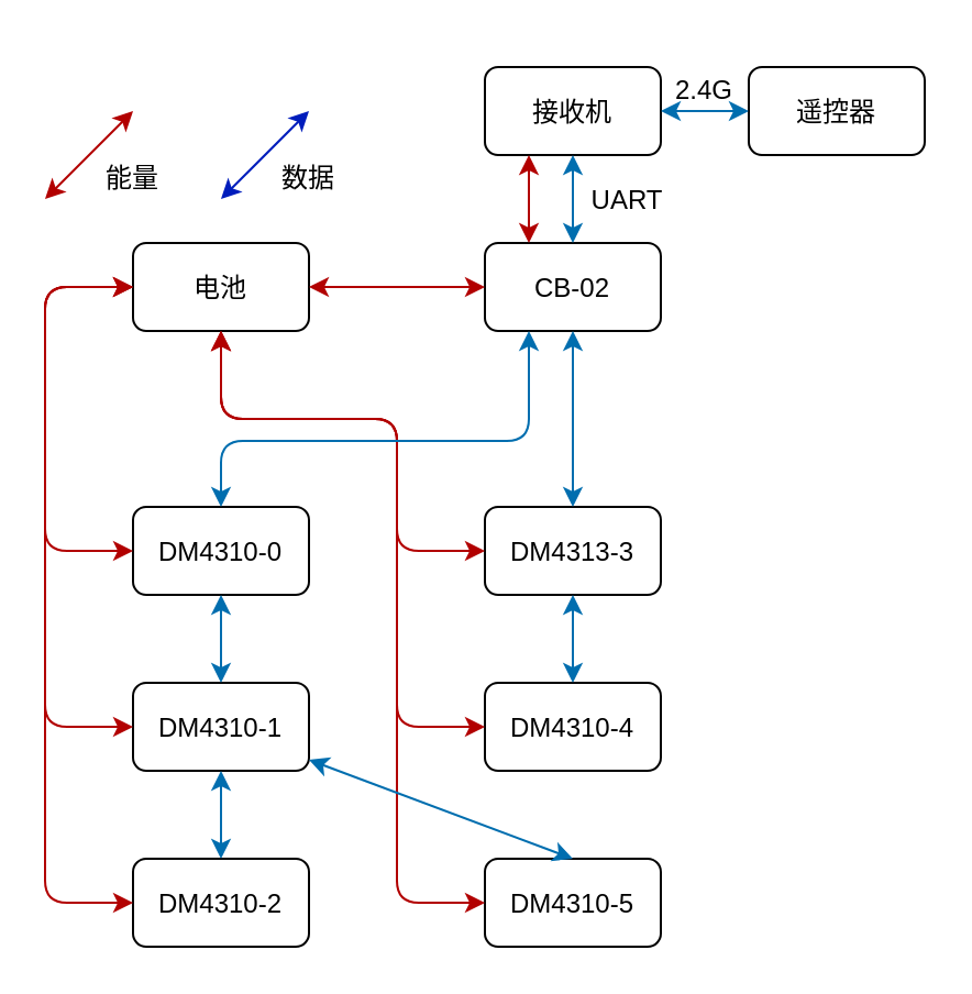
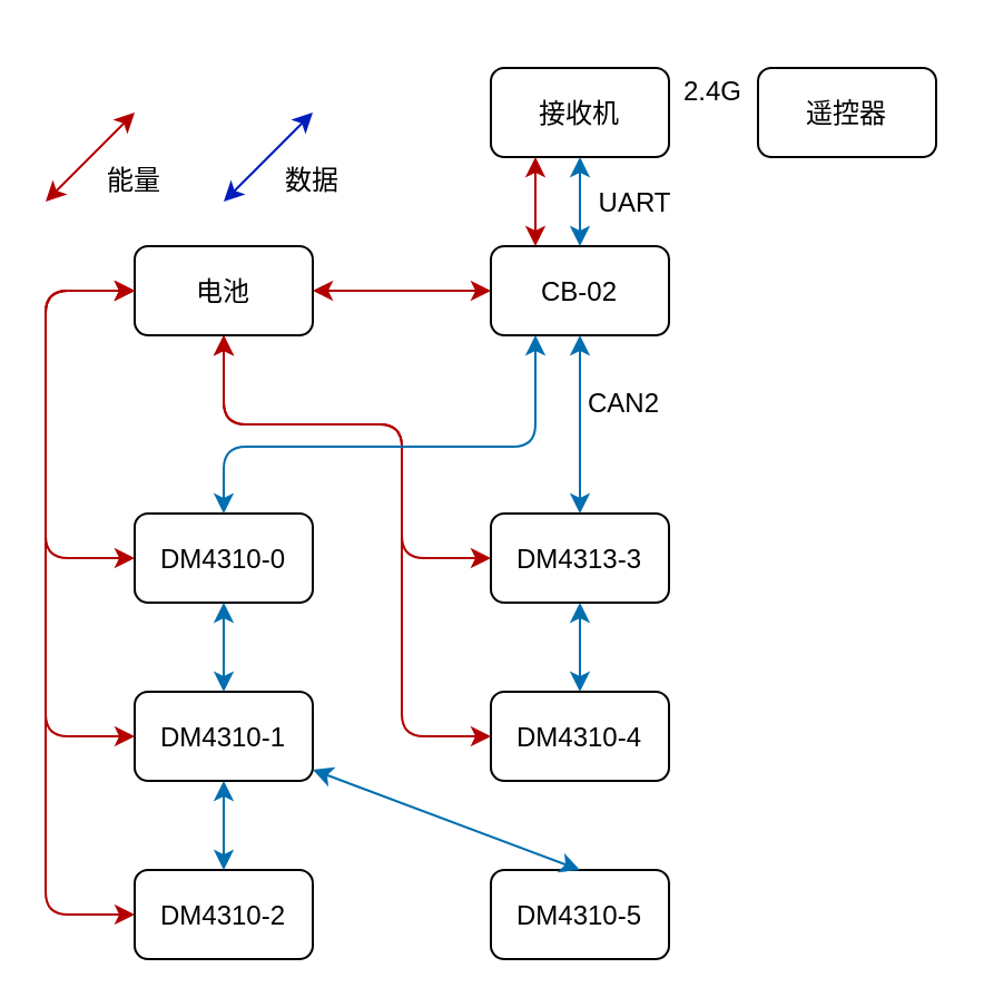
  <mxCell id="0" />
  <mxCell id="1" parent="0" />
  <mxCell id="2" value="CB-02" style="rounded=1;" parent="1" vertex="1"><mxGeometry x="220" y="110" width="80" height="40" as="geometry" /></mxCell>
  <mxCell id="3" value="电池" style="rounded=1;" parent="1" vertex="1"><mxGeometry x="60" y="110" width="80" height="40" as="geometry" /></mxCell>
  <mxCell id="4" value="接收机" style="rounded=1;" parent="1" vertex="1"><mxGeometry x="220" y="30" width="80" height="40" as="geometry" /></mxCell>
  <mxCell id="5" value="DM4310-1" style="rounded=1;" parent="1" vertex="1"><mxGeometry x="60" y="310" width="80" height="40" as="geometry" /></mxCell>
  <mxCell id="6" value="DM4310-0" style="rounded=1;" parent="1" vertex="1"><mxGeometry x="60" y="230" width="80" height="40" as="geometry" /></mxCell>
  <mxCell id="7" value="DM4310-2" style="rounded=1;" parent="1" vertex="1"><mxGeometry x="60" y="390" width="80" height="40" as="geometry" /></mxCell>
  <mxCell id="8" value="DM4310-4" style="rounded=1;" parent="1" vertex="1"><mxGeometry x="220" y="310" width="80" height="40" as="geometry" /></mxCell>
  <mxCell id="9" value="DM4313-3" style="rounded=1;" parent="1" vertex="1"><mxGeometry x="220" y="230" width="80" height="40" as="geometry" /></mxCell>
  <mxCell id="10" value="DM4310-5" style="rounded=1;" parent="1" vertex="1"><mxGeometry x="220" y="390" width="80" height="40" as="geometry" /></mxCell>
  <mxCell id="11" value="" style="endArrow=classic;startArrow=classic;exitX=0;exitY=0.5;exitDx=0;exitDy=0;fillColor=#e51400;strokeColor=#B20000;" parent="1" source="7" edge="1"><mxGeometry width="50" height="50" relative="1" as="geometry"><mxPoint x="10" y="180" as="sourcePoint" /><mxPoint x="60" y="130" as="targetPoint" /><Array as="points"><mxPoint x="20" y="410" /><mxPoint x="20" y="130" /></Array></mxGeometry></mxCell>
  <mxCell id="12" value="" style="endArrow=classic;startArrow=classic;entryX=0;entryY=0.5;entryDx=0;entryDy=0;exitX=0;exitY=0.5;exitDx=0;exitDy=0;fillColor=#e51400;strokeColor=#B20000;" parent="1" source="3" target="5" edge="1"><mxGeometry width="50" height="50" relative="1" as="geometry"><mxPoint x="80" y="260" as="sourcePoint" /><mxPoint x="130" y="210" as="targetPoint" /><Array as="points"><mxPoint x="20" y="130" /><mxPoint x="20" y="330" /></Array></mxGeometry></mxCell>
  <mxCell id="13" value="" style="endArrow=classic;startArrow=classic;entryX=0;entryY=0.5;entryDx=0;entryDy=0;exitX=0;exitY=0.5;exitDx=0;exitDy=0;fillColor=#e51400;strokeColor=#B20000;" parent="1" source="3" target="6" edge="1"><mxGeometry width="50" height="50" relative="1" as="geometry"><mxPoint x="80" y="260" as="sourcePoint" /><mxPoint x="130" y="210" as="targetPoint" /><Array as="points"><mxPoint x="20" y="130" /><mxPoint x="20" y="250" /></Array></mxGeometry></mxCell>
- <mxCell id="14" value="" style="endArrow=classic;startArrow=classic;entryX=0.5;entryY=1;entryDx=0;entryDy=0;exitX=0;exitY=0.5;exitDx=0;exitDy=0;fillColor=#e51400;strokeColor=#B20000;" parent="1" source="10" target="3" edge="1"><mxGeometry width="50" height="50" relative="1" as="geometry"><mxPoint x="130" y="260" as="sourcePoint" /><mxPoint x="180" y="210" as="targetPoint" /><Array as="points"><mxPoint x="180" y="410" /><mxPoint x="180" y="190" /><mxPoint x="100" y="190" /></Array></mxGeometry></mxCell>
  <mxCell id="15" value="" style="endArrow=classic;startArrow=classic;entryX=0;entryY=0.5;entryDx=0;entryDy=0;exitX=0.5;exitY=1;exitDx=0;exitDy=0;fillColor=#e51400;strokeColor=#B20000;" parent="1" source="3" target="8" edge="1"><mxGeometry width="50" height="50" relative="1" as="geometry"><mxPoint x="130" y="260" as="sourcePoint" /><mxPoint x="180" y="210" as="targetPoint" /><Array as="points"><mxPoint x="100" y="190" /><mxPoint x="180" y="190" /><mxPoint x="180" y="330" /></Array></mxGeometry></mxCell>
  <mxCell id="16" value="" style="endArrow=classic;startArrow=classic;entryX=0;entryY=0.5;entryDx=0;entryDy=0;exitX=0.5;exitY=1;exitDx=0;exitDy=0;fillColor=#e51400;strokeColor=#B20000;" parent="1" source="3" target="9" edge="1"><mxGeometry width="50" height="50" relative="1" as="geometry"><mxPoint x="130" y="260" as="sourcePoint" /><mxPoint x="180" y="210" as="targetPoint" /><Array as="points"><mxPoint x="100" y="190" /><mxPoint x="180" y="190" /><mxPoint x="180" y="250" /></Array></mxGeometry></mxCell>
  <mxCell id="17" value="" style="endArrow=classic;startArrow=classic;entryX=0;entryY=0.5;entryDx=0;entryDy=0;exitX=1;exitY=0.5;exitDx=0;exitDy=0;fillColor=#e51400;strokeColor=#B20000;" parent="1" source="3" target="2" edge="1"><mxGeometry width="50" height="50" relative="1" as="geometry"><mxPoint x="170" y="290" as="sourcePoint" /><mxPoint x="220" y="240" as="targetPoint" /></mxGeometry></mxCell>
  <mxCell id="18" value="" style="endArrow=classic;startArrow=classic;exitX=0.5;exitY=0;exitDx=0;exitDy=0;entryX=0.5;entryY=1;entryDx=0;entryDy=0;fillColor=#1ba1e2;strokeColor=#006EAF;" parent="1" source="5" target="6" edge="1"><mxGeometry width="50" height="50" relative="1" as="geometry"><mxPoint x="50" y="320" as="sourcePoint" /><mxPoint x="160" y="280" as="targetPoint" /></mxGeometry></mxCell>
  <mxCell id="19" value="" style="endArrow=classic;startArrow=classic;entryX=0.5;entryY=0;entryDx=0;entryDy=0;fillColor=#1ba1e2;strokeColor=#006EAF;" parent="1" target="7" edge="1"><mxGeometry width="50" height="50" relative="1" as="geometry"><mxPoint x="100" y="350" as="sourcePoint" /><mxPoint x="160" y="200" as="targetPoint" /></mxGeometry></mxCell>
  <mxCell id="20" value="" style="endArrow=classic;startArrow=classic;entryX=0.5;entryY=1;entryDx=0;entryDy=0;exitX=0.5;exitY=0;exitDx=0;exitDy=0;fillColor=#1ba1e2;strokeColor=#006EAF;" parent="1" source="8" target="9" edge="1"><mxGeometry width="50" height="50" relative="1" as="geometry"><mxPoint x="150" y="310" as="sourcePoint" /><mxPoint x="200" y="260" as="targetPoint" /></mxGeometry></mxCell>
  <mxCell id="21" value="" style="endArrow=classic;startArrow=classic;exitX=0.5;exitY=0;exitDx=0;exitDy=0;fillColor=#1ba1e2;strokeColor=#006EAF;" parent="1" source="10" target="5" edge="1"><mxGeometry width="50" height="50" relative="1" as="geometry"><mxPoint x="150" y="310" as="sourcePoint" /><mxPoint x="200" y="260" as="targetPoint" /></mxGeometry></mxCell>
  <mxCell id="22" value="" style="endArrow=classic;startArrow=classic;exitX=0.5;exitY=0;exitDx=0;exitDy=0;entryX=0.25;entryY=1;entryDx=0;entryDy=0;fillColor=#1ba1e2;strokeColor=#006EAF;" parent="1" source="6" target="2" edge="1"><mxGeometry width="50" height="50" relative="1" as="geometry"><mxPoint x="150" y="310" as="sourcePoint" /><mxPoint x="200" y="260" as="targetPoint" /><Array as="points"><mxPoint x="100" y="200" /><mxPoint x="240" y="200" /></Array></mxGeometry></mxCell>
  <mxCell id="23" value="" style="endArrow=classic;startArrow=classic;entryX=0.5;entryY=1;entryDx=0;entryDy=0;exitX=0.5;exitY=0;exitDx=0;exitDy=0;fillColor=#1ba1e2;strokeColor=#006EAF;" parent="1" source="9" target="2" edge="1"><mxGeometry width="50" height="50" relative="1" as="geometry"><mxPoint x="150" y="310" as="sourcePoint" /><mxPoint x="200" y="260" as="targetPoint" /></mxGeometry></mxCell>
  <mxCell id="24" value="" style="endArrow=classic;startArrow=classic;exitX=0.5;exitY=0;exitDx=0;exitDy=0;fillColor=#1ba1e2;strokeColor=#006EAF;" parent="1" source="2" edge="1"><mxGeometry width="50" height="50" relative="1" as="geometry"><mxPoint x="210" y="120" as="sourcePoint" /><mxPoint x="260" y="70" as="targetPoint" /></mxGeometry></mxCell>
  <mxCell id="25" value="" style="endArrow=classic;startArrow=classic;fillColor=#e51400;strokeColor=#B20000;" parent="1" edge="1"><mxGeometry width="50" height="50" relative="1" as="geometry"><mxPoint x="20" y="90" as="sourcePoint" /><mxPoint x="60" y="50" as="targetPoint" /></mxGeometry></mxCell>
  <mxCell id="26" value="" style="endArrow=classic;startArrow=classic;fillColor=#0050ef;strokeColor=#001DBC;" parent="1" edge="1"><mxGeometry width="50" height="50" relative="1" as="geometry"><mxPoint x="100" y="90" as="sourcePoint" /><mxPoint x="140" y="50" as="targetPoint" /></mxGeometry></mxCell>
  <mxCell id="27" value="能量" style="text;strokeColor=none;fillColor=none;align=center;verticalAlign=middle;rounded=0;" parent="1" vertex="1"><mxGeometry x="40" y="60" width="40" height="40" as="geometry" /></mxCell>
  <mxCell id="28" value="数据" style="text;strokeColor=none;fillColor=none;align=center;verticalAlign=middle;rounded=0;" parent="1" vertex="1"><mxGeometry x="120" y="60" width="40" height="40" as="geometry" /></mxCell>
+ <mxCell id="29" value="CAN2" style="text;strokeColor=none;fillColor=none;align=center;verticalAlign=middle;rounded=0;" parent="1" vertex="1"><mxGeometry x="260" y="160" width="40" height="40" as="geometry" /></mxCell>
  <mxCell id="30" value="UART" style="text;strokeColor=none;fillColor=none;align=center;verticalAlign=middle;rounded=0;" parent="1" vertex="1"><mxGeometry x="265" y="70" width="40" height="40" as="geometry" /></mxCell>
  <mxCell id="31" value="遥控器" style="rounded=1;" vertex="1" parent="1"><mxGeometry x="340" y="30" width="80" height="40" as="geometry" /></mxCell>
  <mxCell id="32" value="" style="endArrow=classic;startArrow=classic;fillColor=#e51400;strokeColor=#B20000;exitX=0.25;exitY=0;exitDx=0;exitDy=0;entryX=0.25;entryY=1;entryDx=0;entryDy=0;" edge="1" parent="1" source="2" target="4"><mxGeometry width="50" height="50" relative="1" as="geometry"><mxPoint x="30" y="100" as="sourcePoint" /><mxPoint x="70" y="60" as="targetPoint" /></mxGeometry></mxCell>
- <mxCell id="33" value="" style="endArrow=classic;startArrow=classic;exitX=0;exitY=0.5;exitDx=0;exitDy=0;fillColor=#1ba1e2;strokeColor=#006EAF;entryX=1;entryY=0.5;entryDx=0;entryDy=0;" edge="1" parent="1" source="31" target="4"><mxGeometry width="50" height="50" relative="1" as="geometry"><mxPoint x="319" y="120" as="sourcePoint" /><mxPoint x="319" y="80" as="targetPoint" /></mxGeometry></mxCell>
  <mxCell id="34" value="2.4G" style="text;strokeColor=none;fillColor=none;align=center;verticalAlign=middle;rounded=0;" vertex="1" parent="1"><mxGeometry x="300" y="20" width="40" height="40" as="geometry" /></mxCell>
